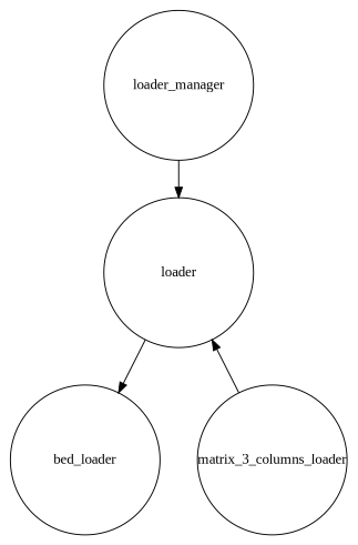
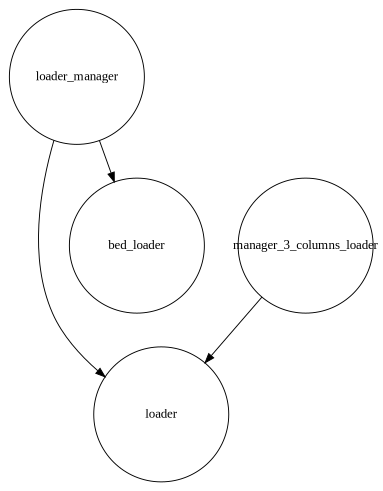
  digraph {
    fontname="Liberation Serif"
    nodesep=0.5
    node [fixedsize=true fontname="Liberation Serif" shape=circle]
    edge [fontname="Liberation Serif"]
    loader_manager [height=2]
    loader [height=2]
-   matrix_3_columns_loader [height=2]
+   matrix_3_columns_loader [height=2 label=manager_3_columns_loader]
    bed_loader [height=2]
    subgraph sub_1 {
      rank=same
      loader_manager
    }
    subgraph sub_2 {
      rank=same
      loader
    }
    subgraph sub_3 {
      rank=same
      matrix_3_columns_loader
      bed_loader
    }
    loader_manager -> loader
-   loader -> bed_loader
+   loader_manager -> bed_loader
    matrix_3_columns_loader -> loader
  }
